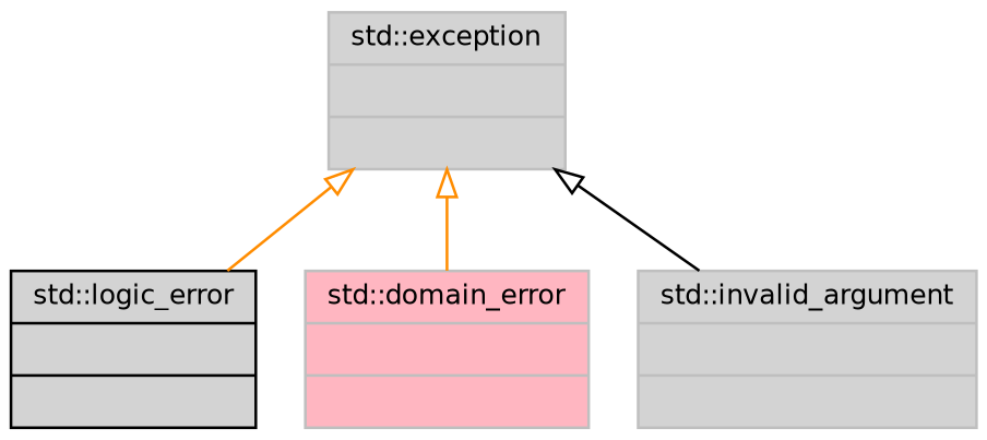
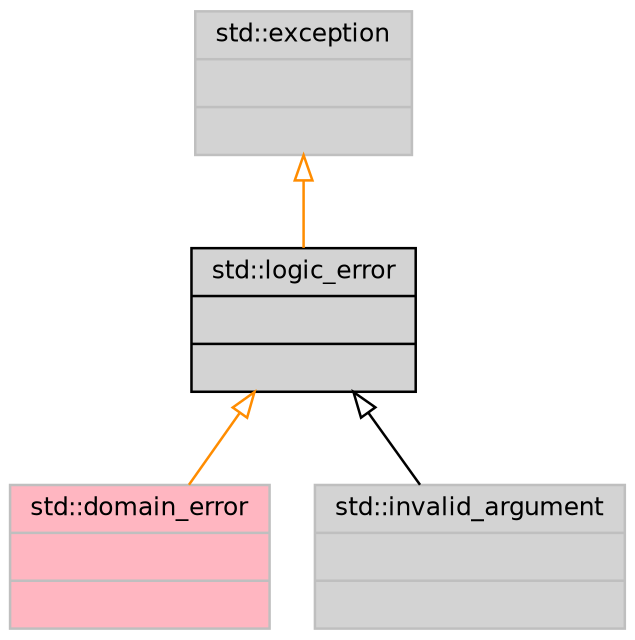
  digraph {
    node [color=grey75 fillcolor=lightgrey fontname=Helvetica fontsize=10 shape=record style=filled]
    edge [arrowtail=onormal color=darkorange dir=back fontname=Helvetica fontsize=10 labelfontname=Helvetica labelfontsize=10 style=solid]
    n1 [color=black fontcolor=black height=0.2 label="{std::logic_error\n||}" width=0.4]
    n2 [fillcolor=lightpink height=0.2 label="{std::domain_error\n||}" width=0.4]
    n3 [height=0.2 label="{std::invalid_argument\n||}" width=0.4]
    n4 [height=0.2 label="{std::exception\n||}" width=0.4]
-   n4 -> n2
-   n4 -> n3 [color=black]
+   n1 -> n2
+   n1 -> n3 [color=black]
    n4 -> n1
  }
